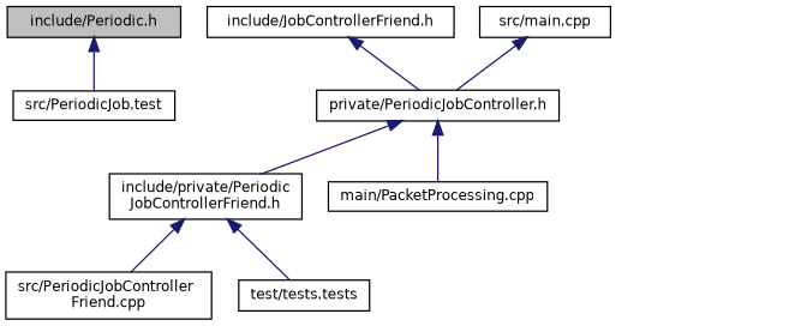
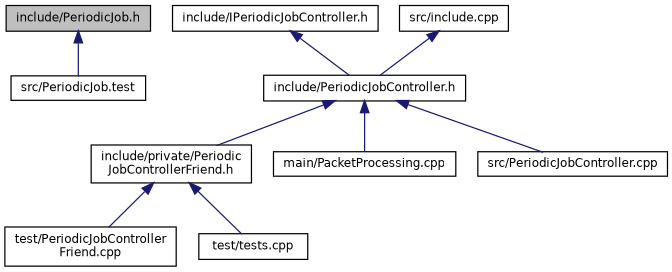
  digraph {
    node [color=black fillcolor=white fontname=Helvetica fontsize=10 shape=record style=filled]
    edge [color=midnightblue dir=back fontname=Helvetica fontsize=10 labelfontname=Helvetica labelfontsize=10 style=solid]
-   n1 [fillcolor=grey75 fontcolor=black height=0.2 label="include/Periodic.h" width=0.4]
+   n1 [fillcolor=grey75 fontcolor=black height=0.2 label="include/PeriodicJob.h" width=0.4]
    n2 [height=0.2 label="src/PeriodicJob.test" width=0.4]
-   n3 [height=0.2 label="include/JobControllerFriend.h" width=0.4]
-   n4 [height=0.2 label="private/PeriodicJobController.h" width=0.4]
+   n3 [height=0.2 label="include/IPeriodicJobController.h" width=0.4]
+   n4 [height=0.2 label="include/PeriodicJobController.h" width=0.4]
    n5 [height=0.2 label="include/private/Periodic\lJobControllerFriend.h" width=0.4]
    n6 [height=0.2 label="main/PacketProcessing.cpp" width=0.4]
-   n8 [height=0.2 label="src/PeriodicJobController\lFriend.cpp" width=0.4]
-   n9 [height=0.2 label="test/tests.tests" width=0.4]
-   n10 [height=0.2 label="src/main.cpp" width=0.4]
+   n7 [height=0.2 label="src/PeriodicJobController.cpp" width=0.4]
+   n8 [height=0.2 label="test/PeriodicJobController\lFriend.cpp" width=0.4]
+   n9 [height=0.2 label="test/tests.cpp" width=0.4]
+   n10 [height=0.2 label="src/include.cpp" width=0.4]
    n1 -> n2
    n3 -> n4
    n4 -> n5
    n4 -> n6
+   n4 -> n7
    n5 -> n8
    n5 -> n9
    n10 -> n4
  }
